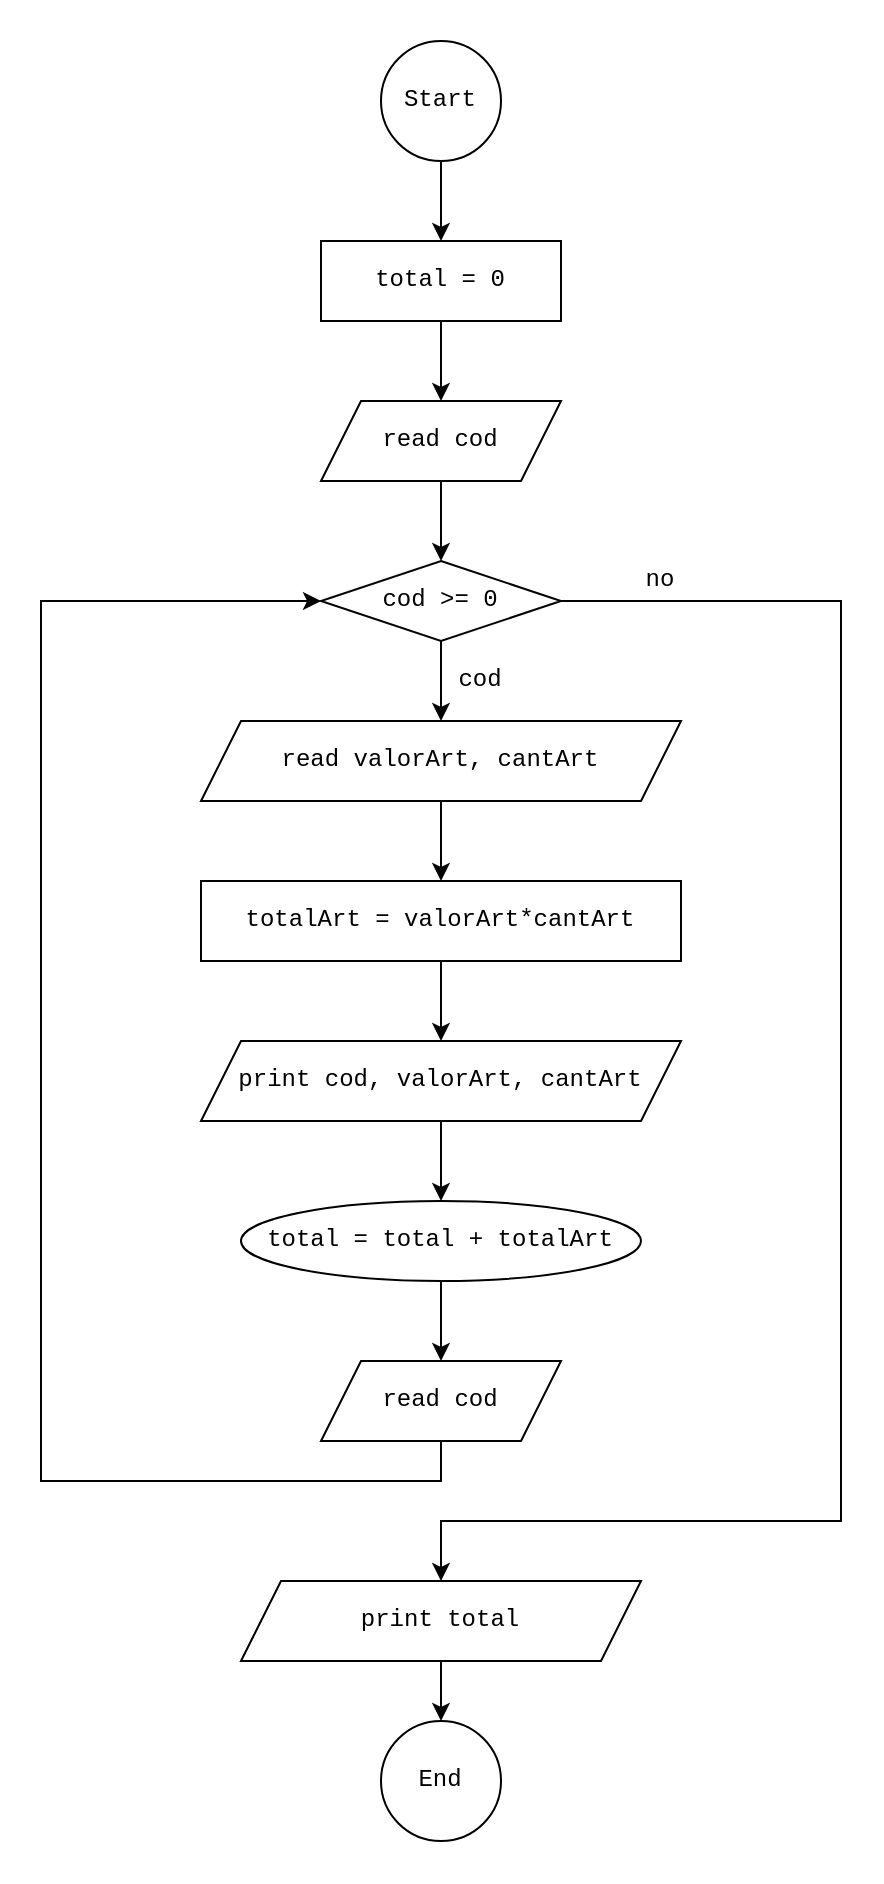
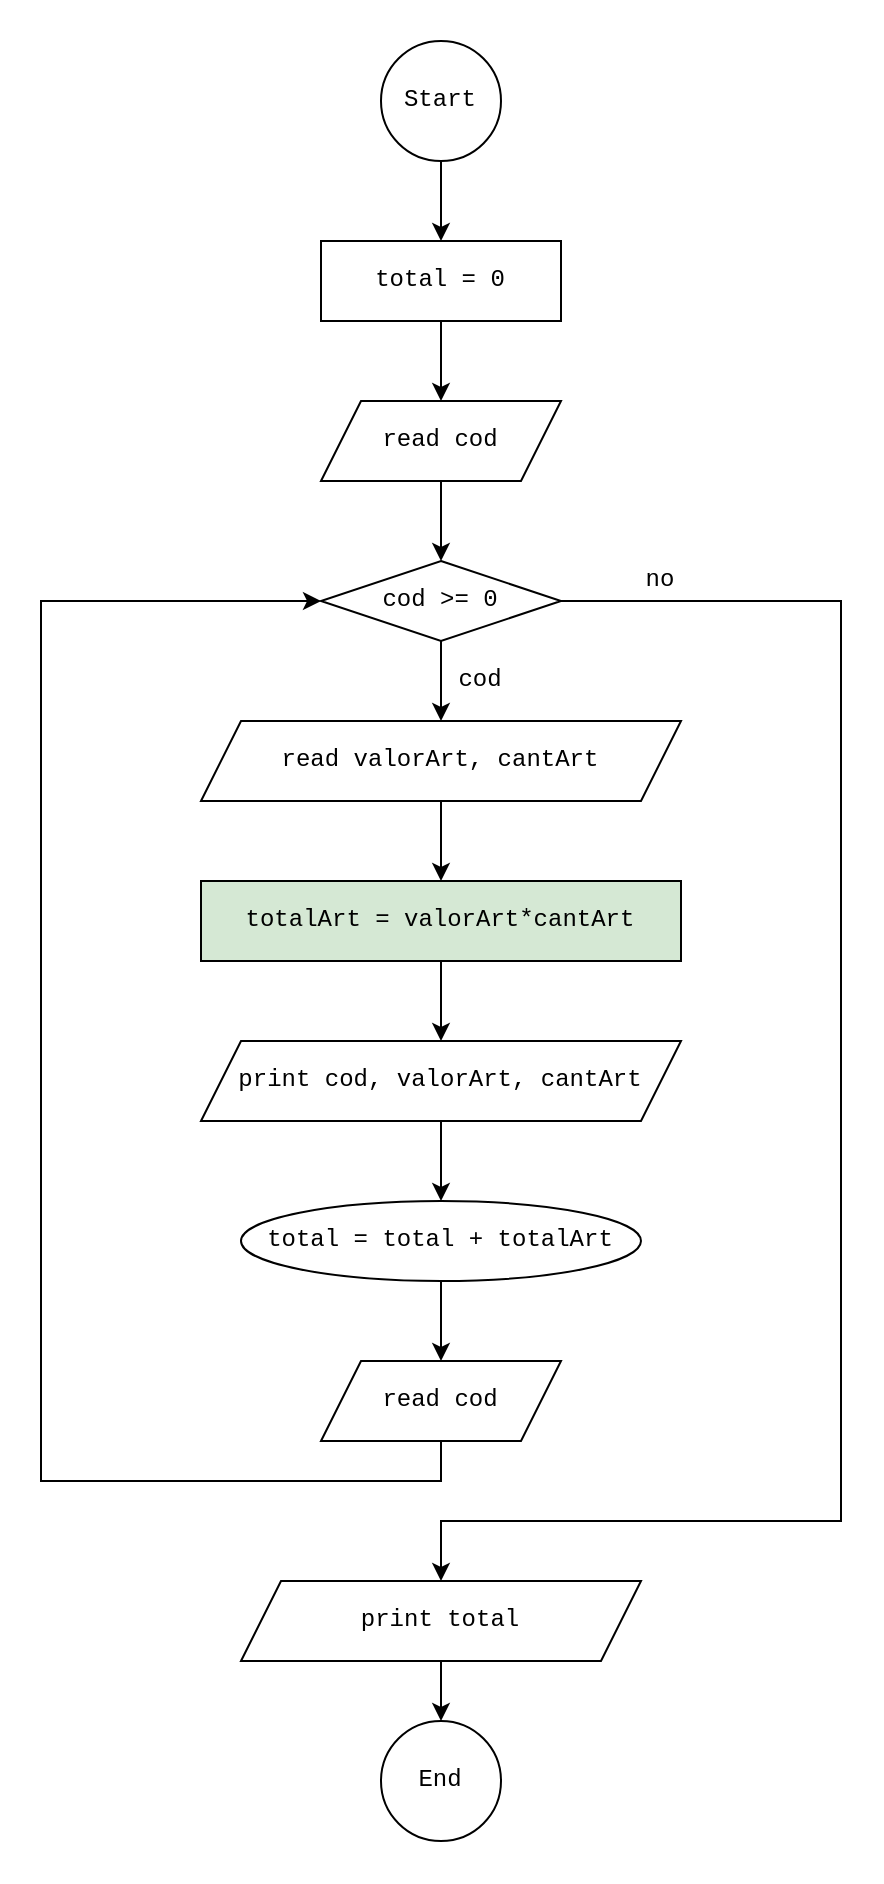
  <mxCell id="0" />
  <mxCell id="1" parent="0" />
  <mxCell id="2" style="edgeStyle=orthogonalEdgeStyle;rounded=0;orthogonalLoop=1;jettySize=auto;html=1;exitX=0.5;exitY=1;exitDx=0;exitDy=0;entryX=0.5;entryY=0;entryDx=0;entryDy=0;endArrow=classic;endFill=1;" edge="1" parent="1" source="3" target="12"><mxGeometry relative="1" as="geometry" /></mxCell>
  <mxCell id="3" value="Start" style="ellipse;whiteSpace=wrap;html=1;aspect=fixed;fontFamily=Courier New;" parent="1" vertex="1"><mxGeometry x="190" y="20" width="60" height="60" as="geometry" /></mxCell>
  <mxCell id="4" style="edgeStyle=orthogonalEdgeStyle;rounded=0;orthogonalLoop=1;jettySize=auto;html=1;exitX=0.5;exitY=1;exitDx=0;exitDy=0;entryX=0.5;entryY=0;entryDx=0;entryDy=0;endArrow=classic;endFill=1;" edge="1" parent="1" source="5" target="9"><mxGeometry relative="1" as="geometry"><mxPoint x="220" y="280" as="targetPoint" /></mxGeometry></mxCell>
  <mxCell id="5" value="read cod" style="shape=parallelogram;perimeter=parallelogramPerimeter;whiteSpace=wrap;html=1;fixedSize=1;fontFamily=Courier New;" parent="1" vertex="1"><mxGeometry x="160" y="200" width="120" height="40" as="geometry" /></mxCell>
  <mxCell id="6" style="edgeStyle=orthogonalEdgeStyle;rounded=0;orthogonalLoop=1;jettySize=auto;html=1;exitX=0.5;exitY=1;exitDx=0;exitDy=0;entryX=0.5;entryY=0;entryDx=0;entryDy=0;endArrow=classic;endFill=1;" edge="1" parent="1" source="9" target="14"><mxGeometry relative="1" as="geometry" /></mxCell>
  <mxCell id="7" style="edgeStyle=orthogonalEdgeStyle;rounded=0;orthogonalLoop=1;jettySize=auto;html=1;exitX=0;exitY=0.5;exitDx=0;exitDy=0;endArrow=none;endFill=0;startArrow=classic;startFill=1;" edge="1" parent="1" source="9" target="25"><mxGeometry relative="1" as="geometry"><mxPoint x="220" y="840" as="targetPoint" /><Array as="points"><mxPoint x="20" y="300" /><mxPoint x="20" y="740" /><mxPoint x="220" y="740" /></Array></mxGeometry></mxCell>
  <mxCell id="8" style="edgeStyle=orthogonalEdgeStyle;rounded=0;orthogonalLoop=1;jettySize=auto;html=1;exitX=1;exitY=0.5;exitDx=0;exitDy=0;entryX=0.5;entryY=0;entryDx=0;entryDy=0;startArrow=none;startFill=0;endArrow=classic;endFill=1;" edge="1" parent="1" source="9" target="18"><mxGeometry relative="1" as="geometry"><Array as="points"><mxPoint x="420" y="300" /><mxPoint x="420" y="760" /><mxPoint x="220" y="760" /></Array></mxGeometry></mxCell>
  <mxCell id="9" value="cod &amp;gt;= 0" style="rhombus;whiteSpace=wrap;html=1;fontFamily=Courier New;" parent="1" vertex="1"><mxGeometry x="160" y="280" width="120" height="40" as="geometry" /></mxCell>
  <mxCell id="10" value="End" style="ellipse;whiteSpace=wrap;html=1;aspect=fixed;fontFamily=Courier New;" parent="1" vertex="1"><mxGeometry x="190" y="860" width="60" height="60" as="geometry" /></mxCell>
  <mxCell id="11" style="edgeStyle=orthogonalEdgeStyle;rounded=0;orthogonalLoop=1;jettySize=auto;html=1;exitX=0.5;exitY=1;exitDx=0;exitDy=0;entryX=0.5;entryY=0;entryDx=0;entryDy=0;endArrow=classic;endFill=1;" edge="1" parent="1" source="12" target="5"><mxGeometry relative="1" as="geometry" /></mxCell>
  <mxCell id="12" value="total = 0" style="rounded=0;whiteSpace=wrap;html=1;fontFamily=Courier New;" vertex="1" parent="1"><mxGeometry x="160" y="120" width="120" height="40" as="geometry" /></mxCell>
  <mxCell id="13" style="edgeStyle=orthogonalEdgeStyle;rounded=0;orthogonalLoop=1;jettySize=auto;html=1;exitX=0.5;exitY=1;exitDx=0;exitDy=0;endArrow=classic;endFill=1;" edge="1" parent="1" source="14" target="22"><mxGeometry relative="1" as="geometry"><mxPoint x="220" y="440" as="targetPoint" /></mxGeometry></mxCell>
  <mxCell id="14" value="read valorArt, cantArt" style="shape=parallelogram;perimeter=parallelogramPerimeter;whiteSpace=wrap;html=1;fixedSize=1;fontFamily=Courier New;" vertex="1" parent="1"><mxGeometry x="100" y="360" width="240" height="40" as="geometry" /></mxCell>
  <mxCell id="15" style="edgeStyle=orthogonalEdgeStyle;rounded=0;orthogonalLoop=1;jettySize=auto;html=1;exitX=0.5;exitY=1;exitDx=0;exitDy=0;entryX=0.5;entryY=0;entryDx=0;entryDy=0;startArrow=none;startFill=0;endArrow=classic;endFill=1;" edge="1" parent="1" source="16" target="24"><mxGeometry relative="1" as="geometry" /></mxCell>
  <mxCell id="16" value="print cod, valorArt, cantArt" style="shape=parallelogram;perimeter=parallelogramPerimeter;whiteSpace=wrap;html=1;fixedSize=1;fontFamily=Courier New;" vertex="1" parent="1"><mxGeometry x="100" y="520" width="240" height="40" as="geometry" /></mxCell>
  <mxCell id="17" style="edgeStyle=orthogonalEdgeStyle;rounded=0;orthogonalLoop=1;jettySize=auto;html=1;exitX=0.5;exitY=1;exitDx=0;exitDy=0;entryX=0.5;entryY=0;entryDx=0;entryDy=0;startArrow=none;startFill=0;endArrow=classic;endFill=1;" edge="1" parent="1" source="18" target="10"><mxGeometry relative="1" as="geometry" /></mxCell>
  <mxCell id="18" value="print total" style="shape=parallelogram;perimeter=parallelogramPerimeter;whiteSpace=wrap;html=1;fixedSize=1;fontFamily=Courier New;" vertex="1" parent="1"><mxGeometry x="120" y="790" width="200" height="40" as="geometry" /></mxCell>
  <mxCell id="19" value="cod" style="text;html=1;strokeColor=none;fillColor=none;align=center;verticalAlign=middle;whiteSpace=wrap;rounded=0;fontFamily=Courier New;" vertex="1" parent="1"><mxGeometry x="220" y="330" width="40" height="20" as="geometry" /></mxCell>
  <mxCell id="20" value="no" style="text;html=1;strokeColor=none;fillColor=none;align=center;verticalAlign=middle;whiteSpace=wrap;rounded=0;fontFamily=Courier New;" vertex="1" parent="1"><mxGeometry x="310" y="280" width="40" height="20" as="geometry" /></mxCell>
  <mxCell id="21" style="edgeStyle=orthogonalEdgeStyle;rounded=0;orthogonalLoop=1;jettySize=auto;html=1;exitX=0.5;exitY=1;exitDx=0;exitDy=0;entryX=0.5;entryY=0;entryDx=0;entryDy=0;startArrow=none;startFill=0;endArrow=classic;endFill=1;" edge="1" parent="1" source="22" target="16"><mxGeometry relative="1" as="geometry" /></mxCell>
- <mxCell id="22" value="totalArt = valorArt*cantArt" style="rounded=0;whiteSpace=wrap;html=1;fontFamily=Courier New;" vertex="1" parent="1"><mxGeometry x="100" y="440" width="240" height="40" as="geometry" /></mxCell>
+ <mxCell id="22" value="totalArt = valorArt*cantArt" style="rounded=0;whiteSpace=wrap;html=1;fontFamily=Courier New;fillColor=#d5e8d4;" vertex="1" parent="1"><mxGeometry x="100" y="440" width="240" height="40" as="geometry" /></mxCell>
  <mxCell id="23" style="edgeStyle=orthogonalEdgeStyle;rounded=0;orthogonalLoop=1;jettySize=auto;html=1;exitX=0.5;exitY=1;exitDx=0;exitDy=0;startArrow=none;startFill=0;endArrow=classic;endFill=1;" edge="1" parent="1" source="24" target="25"><mxGeometry relative="1" as="geometry" /></mxCell>
  <mxCell id="24" value="total = total +&amp;nbsp;totalArt" style="ellipse;whiteSpace=wrap;html=1;fontFamily=Courier New;" vertex="1" parent="1"><mxGeometry x="120" y="600" width="200" height="40" as="geometry" /></mxCell>
  <mxCell id="25" value="read cod" style="shape=parallelogram;perimeter=parallelogramPerimeter;whiteSpace=wrap;html=1;fixedSize=1;fontFamily=Courier New;" vertex="1" parent="1"><mxGeometry x="160" y="680" width="120" height="40" as="geometry" /></mxCell>
